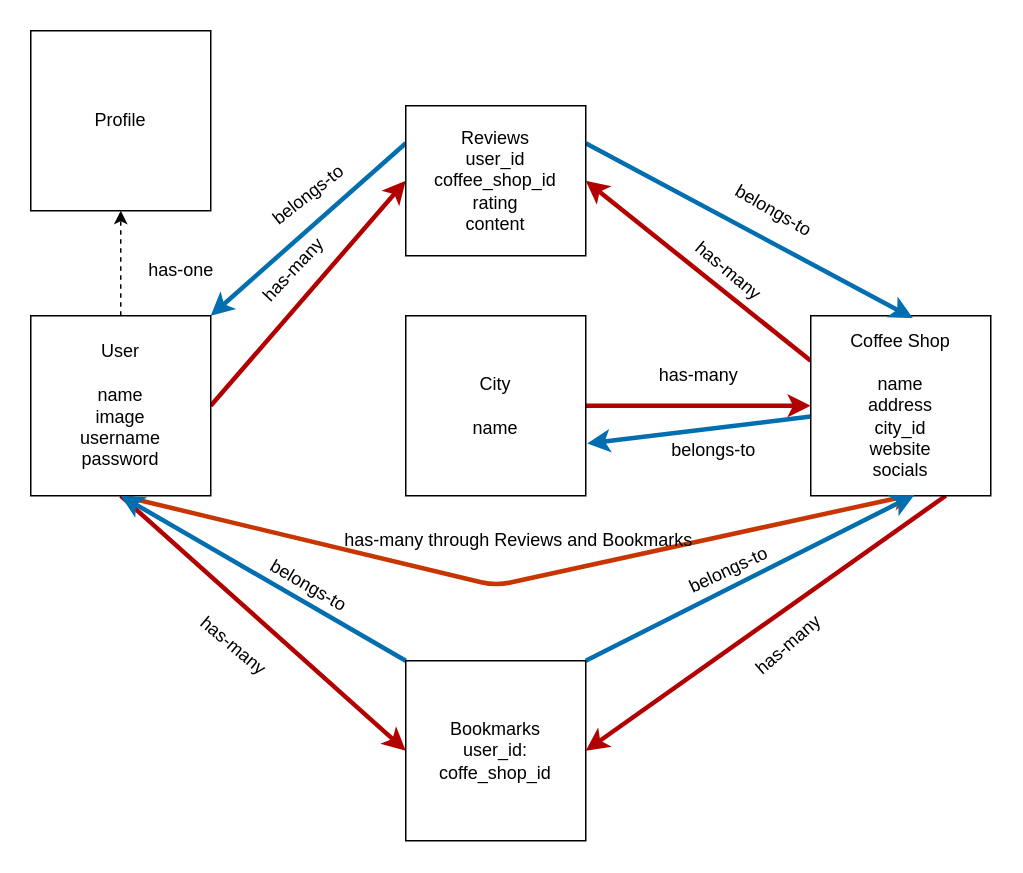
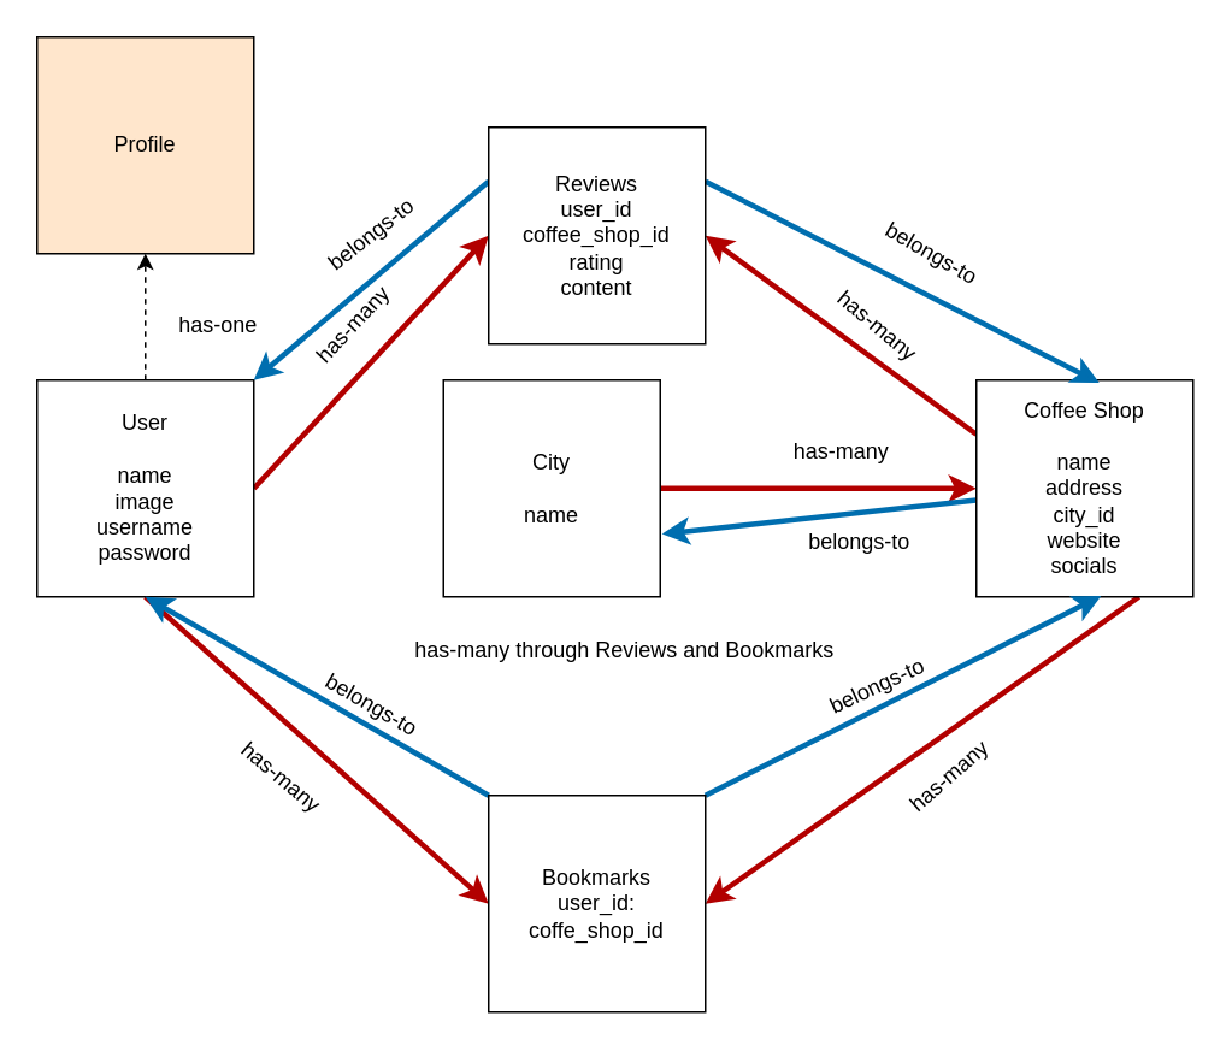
  <mxCell id="0" />
  <mxCell id="1" parent="0" />
- <mxCell id="2" style="edgeStyle=none;html=1;exitX=0.5;exitY=1;exitDx=0;exitDy=0;entryX=0.585;entryY=0.99;entryDx=0;entryDy=0;entryPerimeter=0;fillColor=#fa6800;strokeColor=#C73500;strokeWidth=3;" parent="1" source="6" target="12" edge="1"><mxGeometry relative="1" as="geometry"><Array as="points"><mxPoint x="330" y="390" /></Array></mxGeometry></mxCell>
  <mxCell id="3" style="edgeStyle=none;html=1;exitX=0.5;exitY=0;exitDx=0;exitDy=0;entryX=0.5;entryY=1;entryDx=0;entryDy=0;dashed=1;" parent="1" source="6" target="13" edge="1"><mxGeometry relative="1" as="geometry" /></mxCell>
  <mxCell id="4" style="edgeStyle=none;html=1;exitX=1;exitY=0.5;exitDx=0;exitDy=0;entryX=0;entryY=0.5;entryDx=0;entryDy=0;fillColor=#e51400;strokeColor=#B20000;strokeWidth=3;" edge="1" parent="1" source="6" target="20"><mxGeometry relative="1" as="geometry" /></mxCell>
  <mxCell id="5" style="edgeStyle=none;html=1;exitX=0.5;exitY=1;exitDx=0;exitDy=0;entryX=0;entryY=0.5;entryDx=0;entryDy=0;fillColor=#e51400;strokeColor=#B20000;strokeWidth=3;" edge="1" parent="1" source="6" target="23"><mxGeometry relative="1" as="geometry" /></mxCell>
  <mxCell id="6" value="User&lt;br&gt;&lt;br&gt;name&lt;br&gt;image&lt;br&gt;username&lt;br&gt;password" style="whiteSpace=wrap;html=1;aspect=fixed;" parent="1" vertex="1"><mxGeometry x="20" y="210" width="120" height="120" as="geometry" /></mxCell>
  <mxCell id="7" style="edgeStyle=none;html=1;exitX=1;exitY=0.5;exitDx=0;exitDy=0;entryX=0;entryY=0.5;entryDx=0;entryDy=0;fillColor=#e51400;strokeColor=#B20000;strokeWidth=3;" parent="1" source="8" target="12" edge="1"><mxGeometry relative="1" as="geometry" /></mxCell>
- <mxCell id="8" value="City&lt;br&gt;&lt;br&gt;name" style="whiteSpace=wrap;html=1;aspect=fixed;" parent="1" vertex="1"><mxGeometry x="270" y="210" width="120" height="120" as="geometry" /></mxCell>
+ <mxCell id="8" value="City&lt;br&gt;&lt;br&gt;name" style="whiteSpace=wrap;html=1;aspect=fixed;" parent="1" vertex="1"><mxGeometry x="245" y="210" width="120" height="120" as="geometry" /></mxCell>
  <mxCell id="9" style="edgeStyle=none;html=1;entryX=1.008;entryY=0.71;entryDx=0;entryDy=0;entryPerimeter=0;fillColor=#1ba1e2;strokeColor=#006EAF;strokeWidth=3;" parent="1" source="12" target="8" edge="1"><mxGeometry relative="1" as="geometry" /></mxCell>
  <mxCell id="10" style="edgeStyle=none;html=1;exitX=0;exitY=0.25;exitDx=0;exitDy=0;entryX=1;entryY=0.5;entryDx=0;entryDy=0;fillColor=#e51400;strokeColor=#B20000;strokeWidth=3;" edge="1" parent="1" source="12" target="20"><mxGeometry relative="1" as="geometry" /></mxCell>
  <mxCell id="11" style="edgeStyle=none;html=1;exitX=0.75;exitY=1;exitDx=0;exitDy=0;entryX=1;entryY=0.5;entryDx=0;entryDy=0;fillColor=#e51400;strokeColor=#B20000;strokeWidth=3;" edge="1" parent="1" source="12" target="23"><mxGeometry relative="1" as="geometry" /></mxCell>
  <mxCell id="12" value="Coffee Shop&lt;br&gt;&lt;br&gt;name&lt;br&gt;address&lt;br&gt;city_id&lt;br&gt;website&lt;br&gt;socials" style="whiteSpace=wrap;html=1;aspect=fixed;" parent="1" vertex="1"><mxGeometry x="540" y="210" width="120" height="120" as="geometry" /></mxCell>
- <mxCell id="13" value="Profile" style="whiteSpace=wrap;html=1;aspect=fixed;" parent="1" vertex="1"><mxGeometry x="20" y="20" width="120" height="120" as="geometry" /></mxCell>
+ <mxCell id="13" value="Profile" style="whiteSpace=wrap;html=1;aspect=fixed;fillColor=#ffe6cc;" parent="1" vertex="1"><mxGeometry x="20" y="20" width="120" height="120" as="geometry" /></mxCell>
  <mxCell id="14" value="has-many through Reviews and Bookmarks" style="text;html=1;align=center;verticalAlign=middle;resizable=0;points=[];autosize=1;strokeColor=none;fillColor=none;" parent="1" vertex="1"><mxGeometry x="220" y="350" width="250" height="20" as="geometry" /></mxCell>
  <mxCell id="15" value="has-many" style="text;html=1;align=center;verticalAlign=middle;resizable=0;points=[];autosize=1;strokeColor=none;fillColor=none;" parent="1" vertex="1"><mxGeometry x="430" y="240" width="70" height="20" as="geometry" /></mxCell>
  <mxCell id="16" value="belongs-to" style="text;html=1;align=center;verticalAlign=middle;resizable=0;points=[];autosize=1;strokeColor=none;fillColor=none;" parent="1" vertex="1"><mxGeometry x="440" y="290" width="70" height="20" as="geometry" /></mxCell>
  <mxCell id="17" value="has-one" style="text;html=1;align=center;verticalAlign=middle;resizable=0;points=[];autosize=1;strokeColor=none;fillColor=none;" parent="1" vertex="1"><mxGeometry x="90" y="170" width="60" height="20" as="geometry" /></mxCell>
  <mxCell id="18" style="edgeStyle=none;html=1;exitX=1;exitY=0.25;exitDx=0;exitDy=0;entryX=0.567;entryY=0.013;entryDx=0;entryDy=0;entryPerimeter=0;fillColor=#1ba1e2;strokeColor=#006EAF;strokeWidth=3;" edge="1" parent="1" source="20" target="12"><mxGeometry relative="1" as="geometry" /></mxCell>
  <mxCell id="19" style="edgeStyle=none;html=1;exitX=0;exitY=0.25;exitDx=0;exitDy=0;entryX=1;entryY=0;entryDx=0;entryDy=0;strokeWidth=3;fillColor=#1ba1e2;strokeColor=#006EAF;" edge="1" parent="1" source="20" target="6"><mxGeometry relative="1" as="geometry" /></mxCell>
- <mxCell id="20" value="Reviews&lt;br&gt;user_id&lt;br&gt;coffee_shop_id&lt;br&gt;rating&lt;br&gt;content" style="whiteSpace=wrap;html=1;aspect=fixed;" vertex="1" parent="1"><mxGeometry x="270" y="70" width="120" height="100" as="geometry" /></mxCell>
+ <mxCell id="20" value="Reviews&lt;br&gt;user_id&lt;br&gt;coffee_shop_id&lt;br&gt;rating&lt;br&gt;content" style="whiteSpace=wrap;html=1;aspect=fixed;" vertex="1" parent="1"><mxGeometry x="270" y="70" width="120" height="120" as="geometry" /></mxCell>
  <mxCell id="21" style="edgeStyle=none;html=1;exitX=1;exitY=0;exitDx=0;exitDy=0;entryX=0.575;entryY=0.996;entryDx=0;entryDy=0;entryPerimeter=0;fillColor=#1ba1e2;strokeColor=#006EAF;strokeWidth=3;" edge="1" parent="1" source="23" target="12"><mxGeometry relative="1" as="geometry" /></mxCell>
  <mxCell id="22" style="edgeStyle=none;html=1;exitX=0;exitY=0;exitDx=0;exitDy=0;entryX=0.5;entryY=1;entryDx=0;entryDy=0;fillColor=#1ba1e2;strokeColor=#006EAF;strokeWidth=3;" edge="1" parent="1" source="23" target="6"><mxGeometry relative="1" as="geometry" /></mxCell>
  <mxCell id="23" value="Bookmarks&lt;br&gt;user_id:&lt;br&gt;coffe_shop_id" style="whiteSpace=wrap;html=1;aspect=fixed;" vertex="1" parent="1"><mxGeometry x="270" y="440" width="120" height="120" as="geometry" /></mxCell>
  <mxCell id="24" value="has-many" style="text;html=1;align=center;verticalAlign=middle;resizable=0;points=[];autosize=1;strokeColor=none;fillColor=none;rotation=-47;" vertex="1" parent="1"><mxGeometry x="160" y="170" width="70" height="20" as="geometry" /></mxCell>
  <mxCell id="25" value="has-many" style="text;html=1;align=center;verticalAlign=middle;resizable=0;points=[];autosize=1;strokeColor=none;fillColor=none;rotation=40;" vertex="1" parent="1"><mxGeometry x="120" y="420" width="70" height="20" as="geometry" /></mxCell>
  <mxCell id="26" value="has-many" style="text;html=1;align=center;verticalAlign=middle;resizable=0;points=[];autosize=1;strokeColor=none;fillColor=none;rotation=-41;" vertex="1" parent="1"><mxGeometry x="490" y="420" width="70" height="20" as="geometry" /></mxCell>
  <mxCell id="27" value="has-many" style="text;html=1;align=center;verticalAlign=middle;resizable=0;points=[];autosize=1;strokeColor=none;fillColor=none;rotation=40;" vertex="1" parent="1"><mxGeometry x="450" y="170" width="70" height="20" as="geometry" /></mxCell>
  <mxCell id="28" value="belongs-to" style="text;html=1;align=center;verticalAlign=middle;resizable=0;points=[];autosize=1;strokeColor=none;fillColor=none;rotation=30;" vertex="1" parent="1"><mxGeometry x="480" y="130" width="70" height="20" as="geometry" /></mxCell>
  <mxCell id="29" value="belongs-to" style="text;html=1;align=center;verticalAlign=middle;resizable=0;points=[];autosize=1;strokeColor=none;fillColor=none;rotation=-25;" vertex="1" parent="1"><mxGeometry x="450" y="370" width="70" height="20" as="geometry" /></mxCell>
  <mxCell id="30" value="belongs-to" style="text;html=1;align=center;verticalAlign=middle;resizable=0;points=[];autosize=1;strokeColor=none;fillColor=none;rotation=30;" vertex="1" parent="1"><mxGeometry x="170" y="380" width="70" height="20" as="geometry" /></mxCell>
  <mxCell id="31" value="belongs-to" style="text;html=1;align=center;verticalAlign=middle;resizable=0;points=[];autosize=1;strokeColor=none;fillColor=none;rotation=-38;" vertex="1" parent="1"><mxGeometry x="170" y="120" width="70" height="20" as="geometry" /></mxCell>
